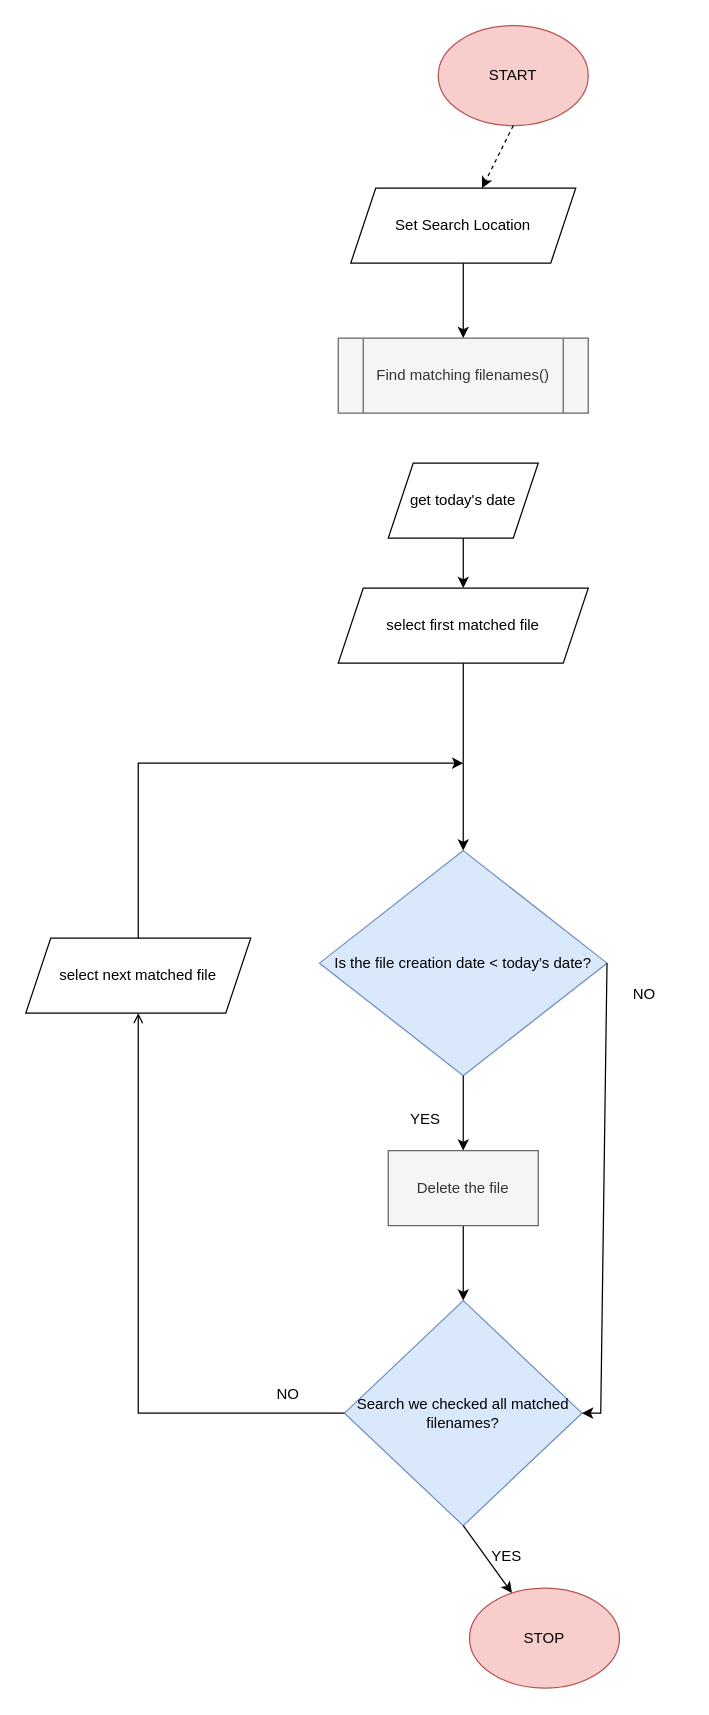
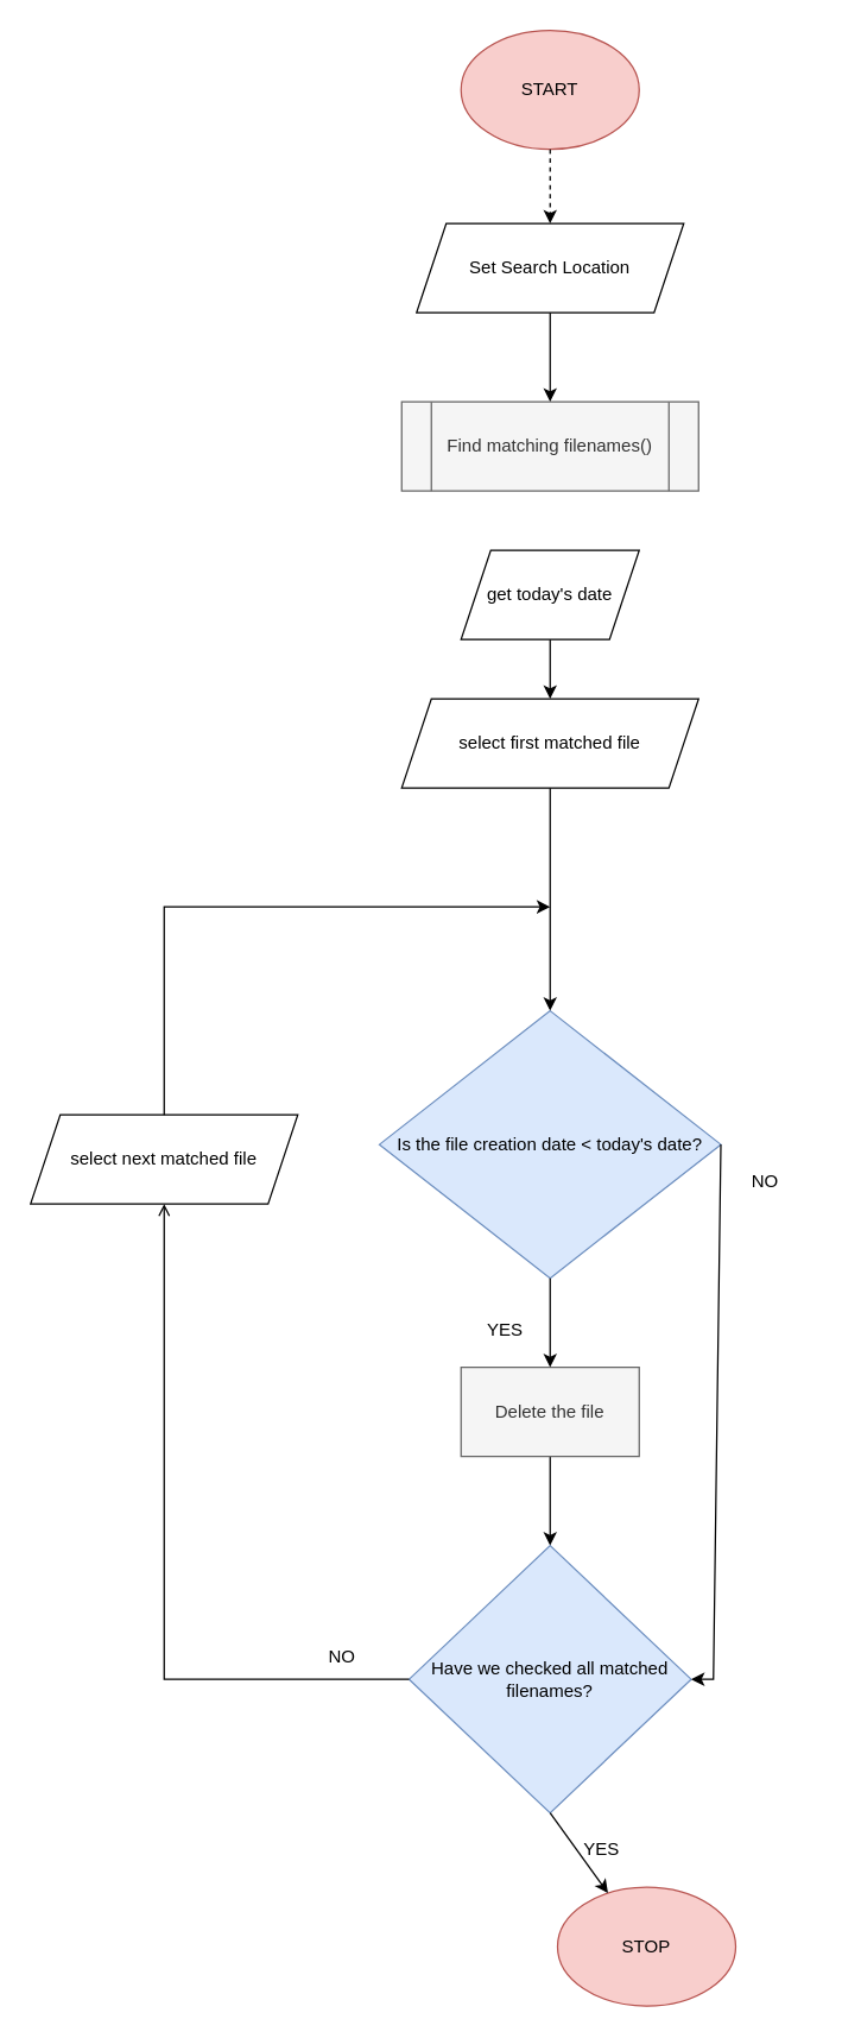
  <mxCell id="0" />
  <mxCell id="1" parent="0" />
- <mxCell id="2" value="START" style="ellipse;whiteSpace=wrap;html=1;fillColor=#f8cecc;strokeColor=#b85450;" vertex="1" parent="1"><mxGeometry x="350" y="20" width="120" height="80" as="geometry" /></mxCell>
+ <mxCell id="2" value="START" style="ellipse;whiteSpace=wrap;html=1;fillColor=#f8cecc;strokeColor=#b85450;" vertex="1" parent="1"><mxGeometry x="310" y="20" width="120" height="80" as="geometry" /></mxCell>
  <mxCell id="3" value="Set Search Location" style="shape=parallelogram;perimeter=parallelogramPerimeter;whiteSpace=wrap;html=1;fixedSize=1;" vertex="1" parent="1"><mxGeometry x="280" y="150" width="180" height="60" as="geometry" /></mxCell>
  <mxCell id="4" value="Find matching filenames()" style="shape=process;whiteSpace=wrap;html=1;backgroundOutline=1;fillColor=#f5f5f5;fontColor=#333333;strokeColor=#666666;" vertex="1" parent="1"><mxGeometry x="270" y="270" width="200" height="60" as="geometry" /></mxCell>
  <mxCell id="5" value="get today's date" style="shape=parallelogram;perimeter=parallelogramPerimeter;whiteSpace=wrap;html=1;fixedSize=1;" vertex="1" parent="1"><mxGeometry x="310" y="370" width="120" height="60" as="geometry" /></mxCell>
  <mxCell id="6" value="select first matched file" style="shape=parallelogram;perimeter=parallelogramPerimeter;whiteSpace=wrap;html=1;fixedSize=1;" vertex="1" parent="1"><mxGeometry x="270" y="470" width="200" height="60" as="geometry" /></mxCell>
  <mxCell id="7" value="Is the file creation date &amp;lt; today's date?" style="rhombus;whiteSpace=wrap;html=1;fillColor=#dae8fc;strokeColor=#6c8ebf;" vertex="1" parent="1"><mxGeometry x="255" y="680" width="230" height="180" as="geometry" /></mxCell>
- <mxCell id="8" value="Search we checked all matched filenames?" style="rhombus;whiteSpace=wrap;html=1;fillColor=#dae8fc;strokeColor=#6c8ebf;" vertex="1" parent="1"><mxGeometry x="275" y="1040" width="190" height="180" as="geometry" /></mxCell>
+ <mxCell id="8" value="Have we checked all matched filenames?" style="rhombus;whiteSpace=wrap;html=1;fillColor=#dae8fc;strokeColor=#6c8ebf;" vertex="1" parent="1"><mxGeometry x="275" y="1040" width="190" height="180" as="geometry" /></mxCell>
  <mxCell id="9" value="STOP" style="ellipse;whiteSpace=wrap;html=1;fillColor=#f8cecc;strokeColor=#b85450;" vertex="1" parent="1"><mxGeometry x="375" y="1270" width="120" height="80" as="geometry" /></mxCell>
  <mxCell id="10" value="select next matched file" style="shape=parallelogram;perimeter=parallelogramPerimeter;whiteSpace=wrap;html=1;fixedSize=1;" vertex="1" parent="1"><mxGeometry x="20" y="750" width="180" height="60" as="geometry" /></mxCell>
  <mxCell id="11" value="" style="endArrow=classic;html=1;rounded=0;exitX=0.5;exitY=1;exitDx=0;exitDy=0;dashed=1;" edge="1" parent="1" source="2" target="3"><mxGeometry width="50" height="50" relative="1" as="geometry"><mxPoint x="350" y="210" as="sourcePoint" /><mxPoint x="400" y="160" as="targetPoint" /></mxGeometry></mxCell>
  <mxCell id="12" value="" style="endArrow=classic;html=1;rounded=0;exitX=0.5;exitY=1;exitDx=0;exitDy=0;" edge="1" parent="1" source="3" target="4"><mxGeometry width="50" height="50" relative="1" as="geometry"><mxPoint x="350" y="350" as="sourcePoint" /><mxPoint x="400" y="300" as="targetPoint" /></mxGeometry></mxCell>
  <mxCell id="13" value="" style="endArrow=classic;html=1;rounded=0;exitX=0.5;exitY=1;exitDx=0;exitDy=0;entryX=0.5;entryY=0;entryDx=0;entryDy=0;" edge="1" parent="1" source="5" target="6"><mxGeometry width="50" height="50" relative="1" as="geometry"><mxPoint x="350" y="510" as="sourcePoint" /><mxPoint x="400" y="460" as="targetPoint" /></mxGeometry></mxCell>
  <mxCell id="14" value="" style="endArrow=classic;html=1;rounded=0;exitX=0.5;exitY=1;exitDx=0;exitDy=0;entryX=0.5;entryY=0;entryDx=0;entryDy=0;" edge="1" parent="1" source="6" target="7"><mxGeometry width="50" height="50" relative="1" as="geometry"><mxPoint x="350" y="640" as="sourcePoint" /><mxPoint x="400" y="590" as="targetPoint" /></mxGeometry></mxCell>
  <mxCell id="15" value="" style="endArrow=classic;html=1;rounded=0;exitX=0.5;exitY=1;exitDx=0;exitDy=0;entryX=0.5;entryY=0;entryDx=0;entryDy=0;startArrow=none;" edge="1" parent="1" source="20" target="8"><mxGeometry width="50" height="50" relative="1" as="geometry"><mxPoint x="340" y="870" as="sourcePoint" /><mxPoint x="390" y="820" as="targetPoint" /></mxGeometry></mxCell>
  <mxCell id="16" value="" style="endArrow=classic;html=1;rounded=0;exitX=1;exitY=0.5;exitDx=0;exitDy=0;entryX=1;entryY=0.5;entryDx=0;entryDy=0;" edge="1" parent="1" source="7" target="8"><mxGeometry width="50" height="50" relative="1" as="geometry"><mxPoint x="340" y="870" as="sourcePoint" /><mxPoint x="390" y="820" as="targetPoint" /><Array as="points"><mxPoint x="480" y="1130" /></Array></mxGeometry></mxCell>
  <mxCell id="17" value="" style="endArrow=classic;html=1;rounded=0;exitX=0.5;exitY=1;exitDx=0;exitDy=0;" edge="1" parent="1" source="8" target="9"><mxGeometry width="50" height="50" relative="1" as="geometry"><mxPoint x="340" y="1090" as="sourcePoint" /><mxPoint x="390" y="1040" as="targetPoint" /></mxGeometry></mxCell>
  <mxCell id="18" value="" style="endArrow=open;html=1;rounded=0;exitX=0;exitY=0.5;exitDx=0;exitDy=0;entryX=0.5;entryY=1;entryDx=0;entryDy=0;" edge="1" parent="1" source="8" target="10"><mxGeometry width="50" height="50" relative="1" as="geometry"><mxPoint x="340" y="970" as="sourcePoint" /><mxPoint x="390" y="920" as="targetPoint" /><Array as="points"><mxPoint x="110" y="1130" /></Array></mxGeometry></mxCell>
  <mxCell id="19" value="" style="endArrow=classic;html=1;rounded=0;exitX=0.5;exitY=0;exitDx=0;exitDy=0;" edge="1" parent="1" source="10"><mxGeometry width="50" height="50" relative="1" as="geometry"><mxPoint x="110" y="590" as="sourcePoint" /><mxPoint x="370" y="610" as="targetPoint" /><Array as="points"><mxPoint x="110" y="610" /></Array></mxGeometry></mxCell>
  <mxCell id="20" value="Delete the file" style="rounded=0;whiteSpace=wrap;html=1;fillColor=#f5f5f5;fontColor=#333333;strokeColor=#666666;" vertex="1" parent="1"><mxGeometry x="310" y="920" width="120" height="60" as="geometry" /></mxCell>
  <mxCell id="21" value="" style="endArrow=classic;html=1;rounded=0;exitX=0.5;exitY=1;exitDx=0;exitDy=0;entryX=0.5;entryY=0;entryDx=0;entryDy=0;" edge="1" parent="1" source="7" target="20"><mxGeometry width="50" height="50" relative="1" as="geometry"><mxPoint x="330" y="1110" as="sourcePoint" /><mxPoint x="380" y="1060" as="targetPoint" /></mxGeometry></mxCell>
  <mxCell id="22" value="YES" style="text;html=1;strokeColor=none;fillColor=none;align=center;verticalAlign=middle;whiteSpace=wrap;rounded=0;" vertex="1" parent="1"><mxGeometry x="310" y="880" width="60" height="30" as="geometry" /></mxCell>
  <mxCell id="23" value="NO" style="text;html=1;strokeColor=none;fillColor=none;align=center;verticalAlign=middle;whiteSpace=wrap;rounded=0;" vertex="1" parent="1"><mxGeometry x="485" y="780" width="60" height="30" as="geometry" /></mxCell>
  <mxCell id="24" value="YES" style="text;html=1;strokeColor=none;fillColor=none;align=center;verticalAlign=middle;whiteSpace=wrap;rounded=0;" vertex="1" parent="1"><mxGeometry x="375" y="1230" width="60" height="30" as="geometry" /></mxCell>
  <mxCell id="25" value="NO" style="text;html=1;strokeColor=none;fillColor=none;align=center;verticalAlign=middle;whiteSpace=wrap;rounded=0;" vertex="1" parent="1"><mxGeometry x="200" y="1100" width="60" height="30" as="geometry" /></mxCell>
